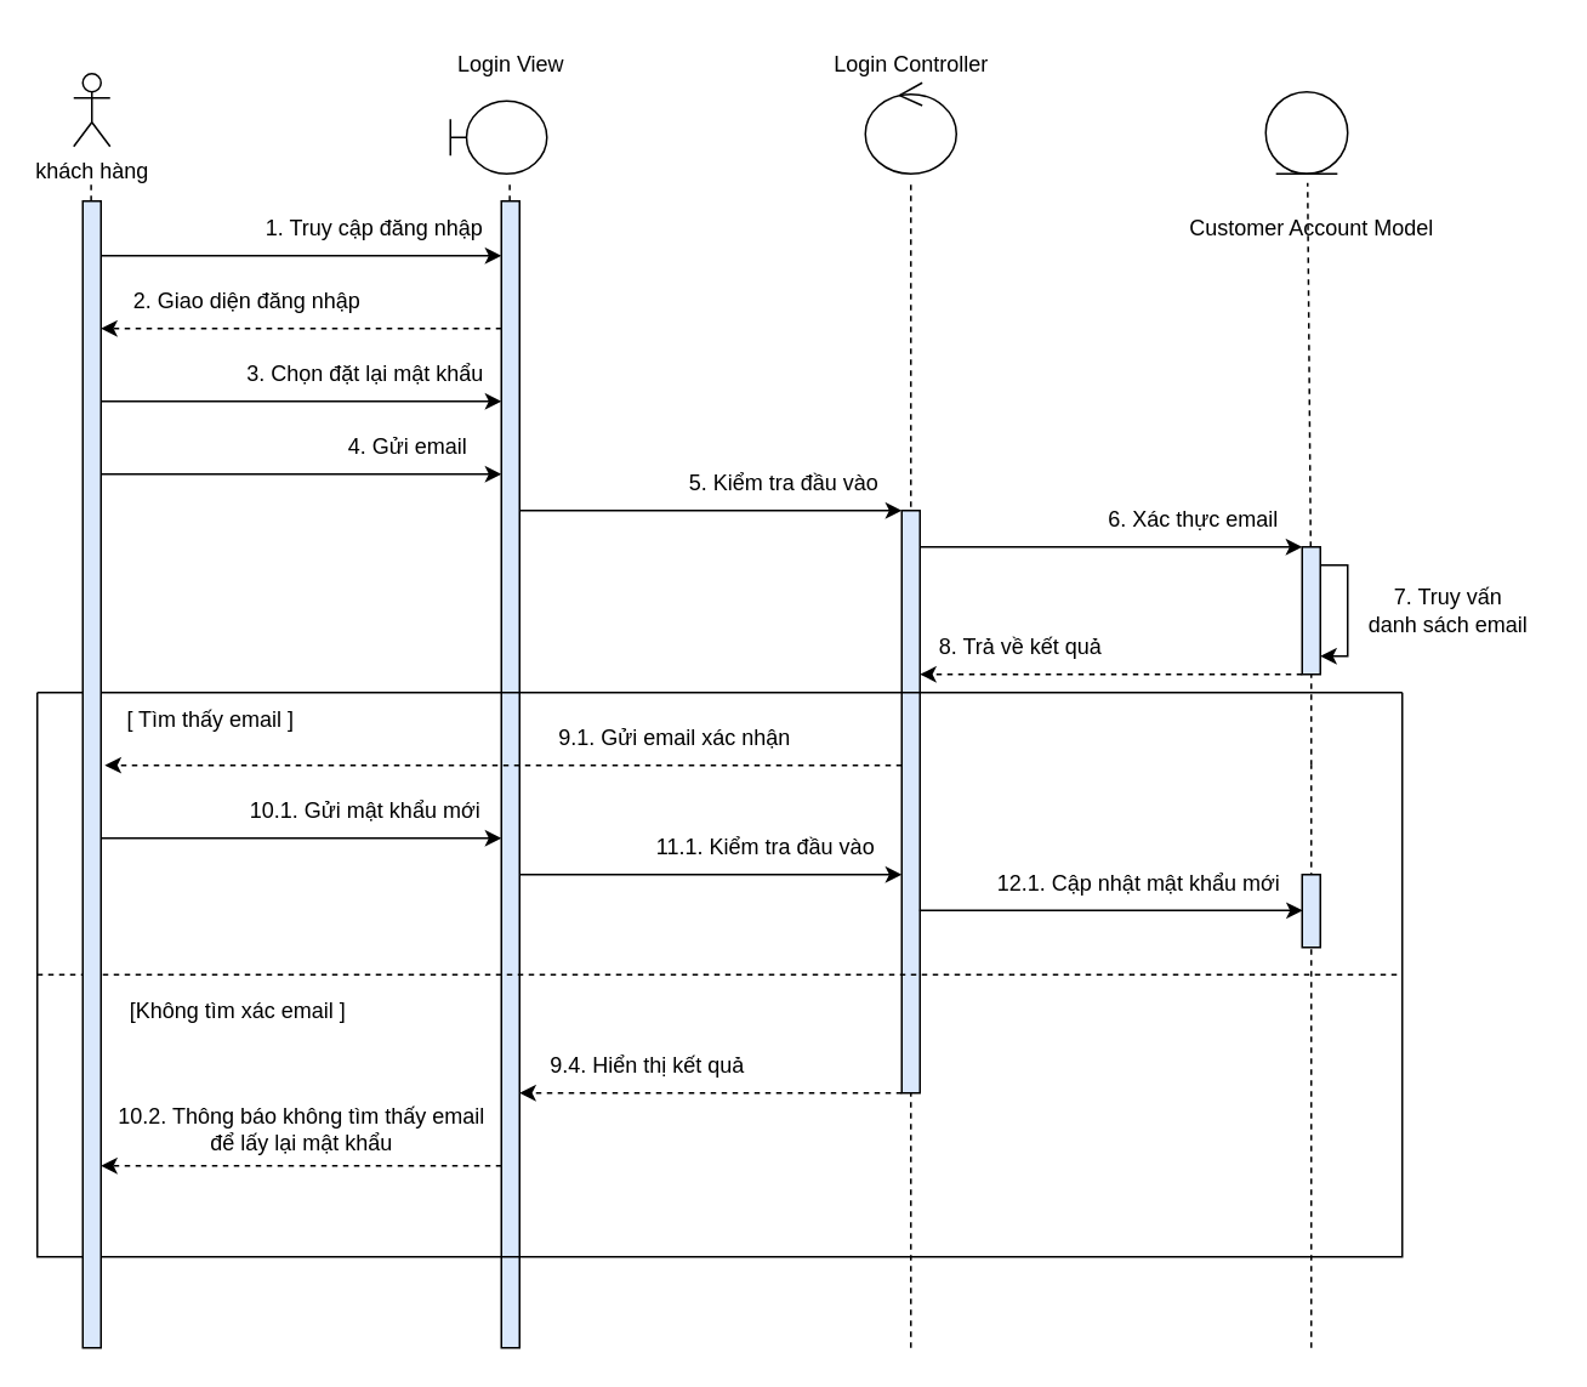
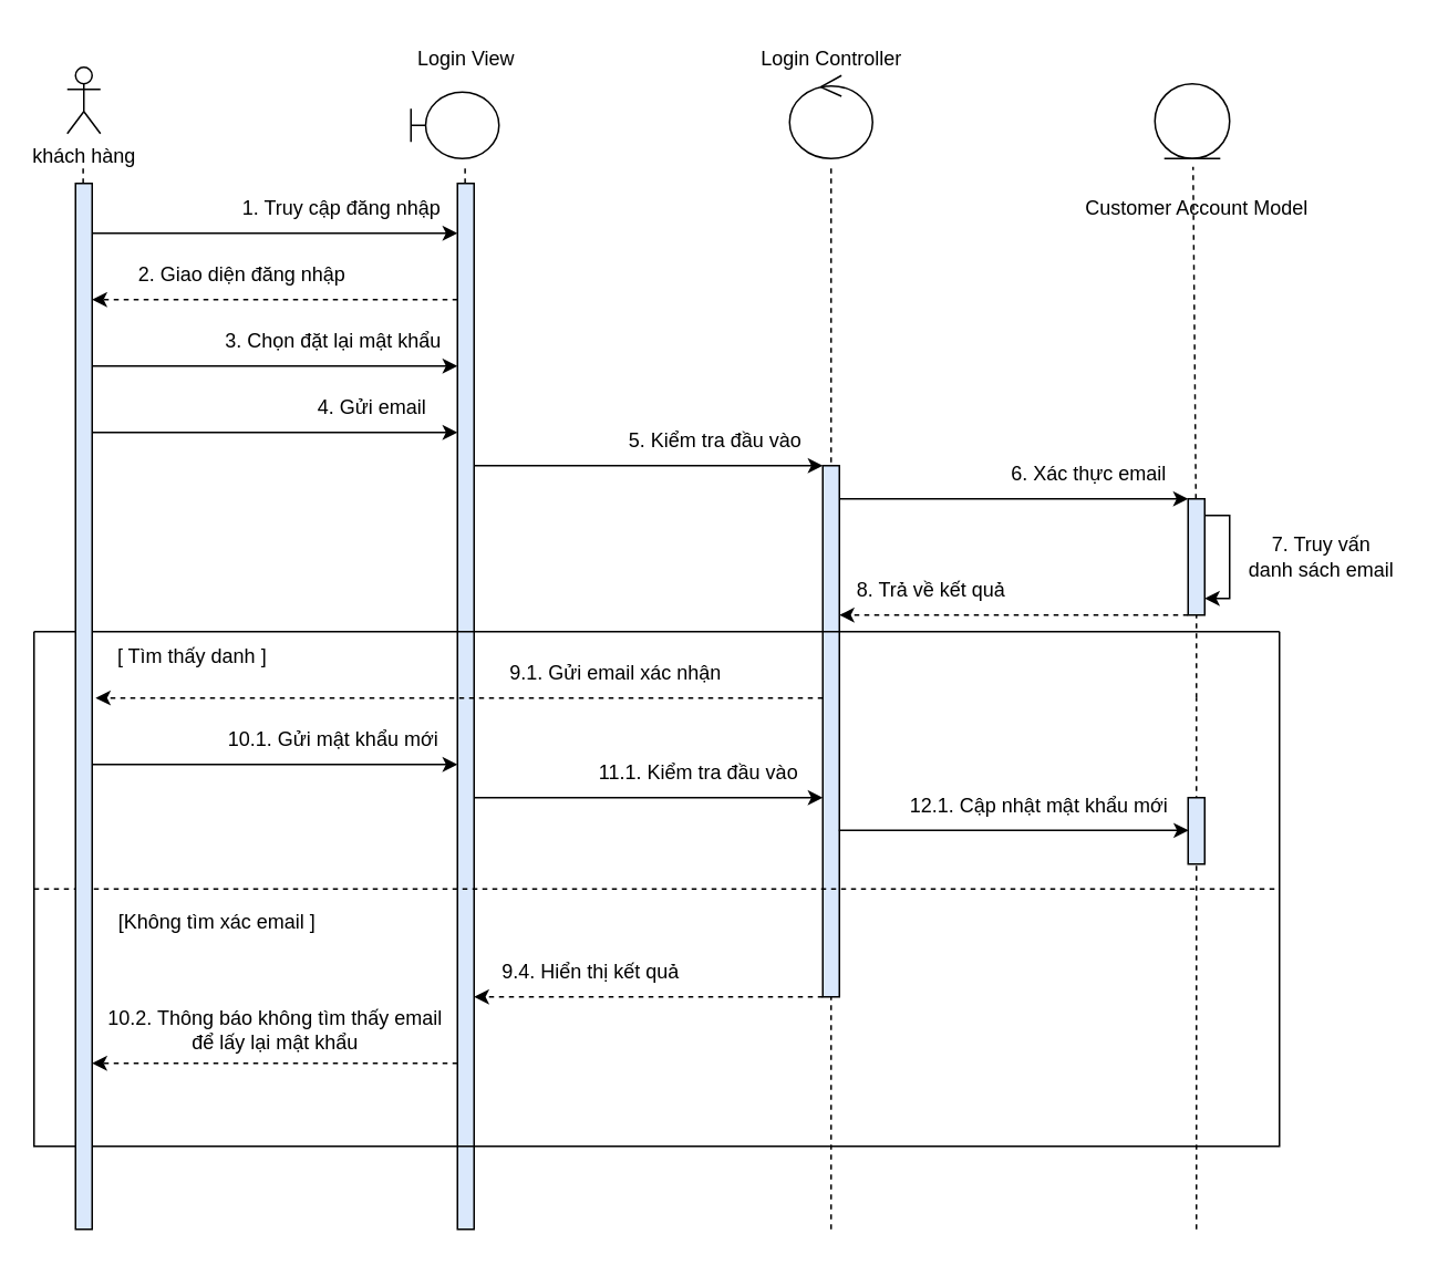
  <mxCell id="0" />
  <mxCell id="1" parent="0" />
  <mxCell id="2" value="khách hàng" style="shape=umlActor;verticalLabelPosition=bottom;verticalAlign=top;html=1;outlineConnect=0;" parent="1" vertex="1"><mxGeometry x="40" y="40" width="20" height="40" as="geometry" /></mxCell>
  <mxCell id="3" value="" style="endArrow=none;dashed=1;html=1;rounded=0;startArrow=none;" parent="1" source="49" edge="1"><mxGeometry width="50" height="50" relative="1" as="geometry"><mxPoint x="49.58" y="490.693" as="sourcePoint" /><mxPoint x="49.58" y="100" as="targetPoint" /></mxGeometry></mxCell>
  <mxCell id="4" value="" style="endArrow=none;dashed=1;html=1;rounded=0;startArrow=none;" parent="1" source="24" edge="1"><mxGeometry width="50" height="50" relative="1" as="geometry"><mxPoint x="279.58" y="490.693" as="sourcePoint" /><mxPoint x="279.58" y="100" as="targetPoint" /></mxGeometry></mxCell>
  <mxCell id="5" value="" style="endArrow=none;dashed=1;html=1;rounded=0;startArrow=none;" parent="1" edge="1"><mxGeometry width="50" height="50" relative="1" as="geometry"><mxPoint x="500" y="740" as="sourcePoint" /><mxPoint x="500" y="100" as="targetPoint" /></mxGeometry></mxCell>
  <mxCell id="6" value="" style="endArrow=none;dashed=1;html=1;rounded=0;startArrow=none;" parent="1" source="12" edge="1"><mxGeometry width="50" height="50" relative="1" as="geometry"><mxPoint x="719.58" y="490.693" as="sourcePoint" /><mxPoint x="718" y="100" as="targetPoint" /></mxGeometry></mxCell>
  <mxCell id="7" value="1. Truy cập đăng nhập" style="text;html=1;align=center;verticalAlign=middle;resizable=0;points=[];autosize=1;strokeColor=none;fillColor=none;" parent="1" vertex="1"><mxGeometry x="135" y="110" width="140" height="30" as="geometry" /></mxCell>
  <mxCell id="8" style="edgeStyle=orthogonalEdgeStyle;rounded=0;orthogonalLoop=1;jettySize=auto;html=1;" edge="1" parent="1" source="10" target="12"><mxGeometry relative="1" as="geometry"><Array as="points"><mxPoint x="610" y="300" /><mxPoint x="610" y="300" /></Array></mxGeometry></mxCell>
  <mxCell id="9" style="edgeStyle=orthogonalEdgeStyle;rounded=0;orthogonalLoop=1;jettySize=auto;html=1;dashed=1;" edge="1" parent="1" source="10" target="24"><mxGeometry relative="1" as="geometry"><Array as="points"><mxPoint x="390" y="600" /><mxPoint x="390" y="600" /></Array></mxGeometry></mxCell>
  <mxCell id="10" value="" style="rounded=0;whiteSpace=wrap;html=1;fillColor=#DAE8FC;" parent="1" vertex="1"><mxGeometry x="495" y="280" width="10" height="320" as="geometry" /></mxCell>
  <mxCell id="11" style="edgeStyle=orthogonalEdgeStyle;rounded=0;orthogonalLoop=1;jettySize=auto;html=1;dashed=1;" edge="1" parent="1" source="12" target="10"><mxGeometry relative="1" as="geometry"><Array as="points"><mxPoint x="550" y="370" /><mxPoint x="550" y="370" /></Array></mxGeometry></mxCell>
  <mxCell id="12" value="" style="rounded=0;whiteSpace=wrap;html=1;fillColor=#DAE8FC;" parent="1" vertex="1"><mxGeometry x="715" y="300" width="10" height="70" as="geometry" /></mxCell>
  <mxCell id="13" value="" style="endArrow=none;dashed=1;html=1;rounded=0;startArrow=none;entryX=0.5;entryY=1;entryDx=0;entryDy=0;" parent="1" target="12" edge="1"><mxGeometry width="50" height="50" relative="1" as="geometry"><mxPoint x="720" y="420" as="sourcePoint" /><mxPoint x="716.88" y="360" as="targetPoint" /></mxGeometry></mxCell>
  <mxCell id="14" value="" style="shape=umlBoundary;whiteSpace=wrap;html=1;" parent="1" vertex="1"><mxGeometry x="247" y="55" width="53" height="40" as="geometry" /></mxCell>
  <mxCell id="15" value="Login View" style="text;html=1;align=center;verticalAlign=middle;resizable=0;points=[];autosize=1;strokeColor=none;fillColor=none;" parent="1" vertex="1"><mxGeometry x="240" y="20" width="80" height="30" as="geometry" /></mxCell>
  <mxCell id="16" value="Login Controller" style="text;html=1;align=center;verticalAlign=middle;resizable=0;points=[];autosize=1;strokeColor=none;fillColor=none;" parent="1" vertex="1"><mxGeometry x="445" y="20" width="110" height="30" as="geometry" /></mxCell>
  <mxCell id="17" value="" style="ellipse;shape=umlControl;whiteSpace=wrap;html=1;" parent="1" vertex="1"><mxGeometry x="475" y="45" width="50" height="50" as="geometry" /></mxCell>
  <mxCell id="18" value="Customer Account Model" style="text;html=1;align=center;verticalAlign=middle;resizable=0;points=[];autosize=1;strokeColor=none;fillColor=none;" parent="1" vertex="1"><mxGeometry x="640" y="110" width="160" height="30" as="geometry" /></mxCell>
  <mxCell id="19" value="" style="ellipse;shape=umlEntity;whiteSpace=wrap;html=1;" parent="1" vertex="1"><mxGeometry x="695" y="50" width="45" height="45" as="geometry" /></mxCell>
  <mxCell id="20" style="edgeStyle=orthogonalEdgeStyle;rounded=0;orthogonalLoop=1;jettySize=auto;html=1;" edge="1" parent="1" source="24" target="10"><mxGeometry relative="1" as="geometry"><Array as="points"><mxPoint x="340" y="280" /><mxPoint x="340" y="280" /></Array></mxGeometry></mxCell>
  <mxCell id="21" style="edgeStyle=orthogonalEdgeStyle;rounded=0;orthogonalLoop=1;jettySize=auto;html=1;dashed=1;" edge="1" parent="1" source="24" target="49"><mxGeometry relative="1" as="geometry"><Array as="points"><mxPoint x="120" y="180" /><mxPoint x="120" y="180" /></Array></mxGeometry></mxCell>
  <mxCell id="22" style="edgeStyle=orthogonalEdgeStyle;rounded=0;orthogonalLoop=1;jettySize=auto;html=1;" edge="1" parent="1" source="24" target="10"><mxGeometry relative="1" as="geometry"><Array as="points"><mxPoint x="440" y="480" /><mxPoint x="440" y="480" /></Array></mxGeometry></mxCell>
  <mxCell id="23" style="edgeStyle=orthogonalEdgeStyle;rounded=0;orthogonalLoop=1;jettySize=auto;html=1;dashed=1;" edge="1" parent="1" source="24" target="49"><mxGeometry relative="1" as="geometry"><Array as="points"><mxPoint x="160" y="640" /><mxPoint x="160" y="640" /></Array></mxGeometry></mxCell>
  <mxCell id="24" value="" style="rounded=0;whiteSpace=wrap;html=1;fillColor=#DAE8FC;" parent="1" vertex="1"><mxGeometry x="275" y="110" width="10" height="630" as="geometry" /></mxCell>
- <mxCell id="25" value="2. Giao diện đăng nhập" style="text;html=1;align=center;verticalAlign=middle;resizable=0;points=[];autosize=1;strokeColor=none;fillColor=none;" parent="1" vertex="1"><mxGeometry x="60" y="150" width="150" height="30" as="geometry" /></mxCell>
+ <mxCell id="25" value="2. Giao diện đăng nhập" style="text;html=1;align=center;verticalAlign=middle;resizable=0;points=[];autosize=1;strokeColor=none;fillColor=none;" parent="1" vertex="1"><mxGeometry x="70" y="150" width="150" height="30" as="geometry" /></mxCell>
  <mxCell id="26" value="3. Chọn đặt lại mật khẩu" style="text;html=1;align=center;verticalAlign=middle;resizable=0;points=[];autosize=1;strokeColor=none;fillColor=none;" parent="1" vertex="1"><mxGeometry x="125" y="190" width="150" height="30" as="geometry" /></mxCell>
  <mxCell id="27" value="4. Gửi email&amp;nbsp;" style="text;html=1;align=center;verticalAlign=middle;resizable=0;points=[];autosize=1;strokeColor=none;fillColor=none;" parent="1" vertex="1"><mxGeometry x="180" y="230" width="90" height="30" as="geometry" /></mxCell>
  <mxCell id="28" value="5. Kiểm tra đầu vào" style="text;html=1;align=center;verticalAlign=middle;resizable=0;points=[];autosize=1;strokeColor=none;fillColor=none;" parent="1" vertex="1"><mxGeometry x="365" y="250" width="130" height="30" as="geometry" /></mxCell>
  <mxCell id="29" value="6. Xác thực email" style="text;html=1;align=center;verticalAlign=middle;resizable=0;points=[];autosize=1;strokeColor=none;fillColor=none;" parent="1" vertex="1"><mxGeometry x="595" y="270" width="120" height="30" as="geometry" /></mxCell>
  <mxCell id="30" value="7. Truy vấn &lt;br&gt;danh sách email" style="text;html=1;align=center;verticalAlign=middle;resizable=0;points=[];autosize=1;strokeColor=none;fillColor=none;" parent="1" vertex="1"><mxGeometry x="740" y="315" width="110" height="40" as="geometry" /></mxCell>
  <mxCell id="31" value="8. Trả về kết quả" style="text;html=1;align=center;verticalAlign=middle;resizable=0;points=[];autosize=1;strokeColor=none;fillColor=none;" parent="1" vertex="1"><mxGeometry x="505" y="340" width="110" height="30" as="geometry" /></mxCell>
  <mxCell id="32" value="" style="endArrow=none;dashed=1;html=1;rounded=0;startArrow=none;" parent="1" edge="1"><mxGeometry width="50" height="50" relative="1" as="geometry"><mxPoint x="720" y="740" as="sourcePoint" /><mxPoint x="720" y="420" as="targetPoint" /></mxGeometry></mxCell>
  <mxCell id="33" value="" style="swimlane;startSize=0;" parent="1" vertex="1"><mxGeometry x="20" y="380" width="750" height="310" as="geometry"><mxRectangle x="170" y="340" width="50" height="40" as="alternateBounds" /></mxGeometry></mxCell>
- <mxCell id="34" value="[ Tìm thấy email ]" style="text;html=1;align=center;verticalAlign=middle;resizable=0;points=[];autosize=1;strokeColor=none;fillColor=none;" parent="33" vertex="1"><mxGeometry x="35" width="120" height="30" as="geometry" /></mxCell>
+ <mxCell id="34" value="[ Tìm thấy danh ]" style="text;html=1;align=center;verticalAlign=middle;resizable=0;points=[];autosize=1;strokeColor=none;fillColor=none;" parent="33" vertex="1"><mxGeometry x="35" width="120" height="30" as="geometry" /></mxCell>
  <mxCell id="35" value="[Không tìm xác email ]" style="text;html=1;align=center;verticalAlign=middle;resizable=0;points=[];autosize=1;strokeColor=none;fillColor=none;" parent="33" vertex="1"><mxGeometry x="35" y="160" width="150" height="30" as="geometry" /></mxCell>
  <mxCell id="36" value="" style="rounded=0;whiteSpace=wrap;html=1;fillColor=#DAE8FC;" parent="33" vertex="1"><mxGeometry x="695" y="100" width="10" height="40" as="geometry" /></mxCell>
  <mxCell id="37" value="9.1. Gửi email xác nhận" style="text;html=1;align=center;verticalAlign=middle;resizable=0;points=[];autosize=1;strokeColor=none;fillColor=none;" parent="33" vertex="1"><mxGeometry x="275" y="10" width="150" height="30" as="geometry" /></mxCell>
  <mxCell id="38" value="10.1. Gửi mật khẩu mới" style="text;html=1;align=center;verticalAlign=middle;resizable=0;points=[];autosize=1;strokeColor=none;fillColor=none;" parent="33" vertex="1"><mxGeometry x="105" y="50" width="150" height="30" as="geometry" /></mxCell>
  <mxCell id="39" value="11.1. Kiểm tra đầu vào" style="text;html=1;align=center;verticalAlign=middle;resizable=0;points=[];autosize=1;strokeColor=none;fillColor=none;" parent="33" vertex="1"><mxGeometry x="330" y="70" width="140" height="30" as="geometry" /></mxCell>
  <mxCell id="40" value="" style="endArrow=classic;html=1;rounded=0;exitX=1;exitY=0.5;exitDx=0;exitDy=0;entryX=0;entryY=0.5;entryDx=0;entryDy=0;" parent="33" edge="1"><mxGeometry width="50" height="50" relative="1" as="geometry"><mxPoint x="484.69" y="119.72" as="sourcePoint" /><mxPoint x="695.31" y="119.72" as="targetPoint" /></mxGeometry></mxCell>
  <mxCell id="41" value="12.1. Cập nhật mật khẩu mới" style="text;html=1;align=center;verticalAlign=middle;resizable=0;points=[];autosize=1;strokeColor=none;fillColor=none;" parent="33" vertex="1"><mxGeometry x="515" y="90" width="180" height="30" as="geometry" /></mxCell>
  <mxCell id="42" value="9.4. Hiển thị kết quả" style="text;html=1;align=center;verticalAlign=middle;resizable=0;points=[];autosize=1;strokeColor=none;fillColor=none;" parent="33" vertex="1"><mxGeometry x="270" y="190" width="130" height="30" as="geometry" /></mxCell>
  <mxCell id="43" value="10.2. Thông báo không tìm thấy email &lt;br&gt;để lấy lại mật khẩu" style="text;html=1;align=center;verticalAlign=middle;resizable=0;points=[];autosize=1;strokeColor=none;fillColor=none;" parent="33" vertex="1"><mxGeometry x="35" y="220" width="220" height="40" as="geometry" /></mxCell>
  <mxCell id="44" value="" style="endArrow=none;dashed=1;html=1;rounded=0;exitX=0;exitY=0.5;exitDx=0;exitDy=0;entryX=1;entryY=0.5;entryDx=0;entryDy=0;" parent="1" source="33" target="33" edge="1"><mxGeometry width="50" height="50" relative="1" as="geometry"><mxPoint x="340" y="480" as="sourcePoint" /><mxPoint x="390" y="430" as="targetPoint" /></mxGeometry></mxCell>
  <mxCell id="45" style="edgeStyle=orthogonalEdgeStyle;rounded=0;orthogonalLoop=1;jettySize=auto;html=1;" edge="1" parent="1" source="49" target="24"><mxGeometry relative="1" as="geometry"><Array as="points"><mxPoint x="160" y="140" /><mxPoint x="160" y="140" /></Array></mxGeometry></mxCell>
  <mxCell id="46" style="edgeStyle=orthogonalEdgeStyle;rounded=0;orthogonalLoop=1;jettySize=auto;html=1;" edge="1" parent="1" source="49" target="24"><mxGeometry relative="1" as="geometry"><Array as="points"><mxPoint x="180" y="220" /><mxPoint x="180" y="220" /></Array></mxGeometry></mxCell>
  <mxCell id="47" style="edgeStyle=orthogonalEdgeStyle;rounded=0;orthogonalLoop=1;jettySize=auto;html=1;" edge="1" parent="1" source="49" target="24"><mxGeometry relative="1" as="geometry"><Array as="points"><mxPoint x="200" y="260" /><mxPoint x="200" y="260" /></Array></mxGeometry></mxCell>
  <mxCell id="48" style="edgeStyle=orthogonalEdgeStyle;rounded=0;orthogonalLoop=1;jettySize=auto;html=1;" edge="1" parent="1" source="49" target="24"><mxGeometry relative="1" as="geometry"><Array as="points"><mxPoint x="220" y="460" /><mxPoint x="220" y="460" /></Array></mxGeometry></mxCell>
  <mxCell id="49" value="" style="rounded=0;whiteSpace=wrap;html=1;fillColor=#DAE8FC;" parent="1" vertex="1"><mxGeometry x="45" y="110" width="10" height="630" as="geometry" /></mxCell>
  <mxCell id="50" value="" style="endArrow=classic;html=1;rounded=0;dashed=1;exitX=0;exitY=0.5;exitDx=0;exitDy=0;entryX=1.207;entryY=0.492;entryDx=0;entryDy=0;entryPerimeter=0;" parent="1" target="49" edge="1"><mxGeometry width="50" height="50" relative="1" as="geometry"><mxPoint x="495" y="420" as="sourcePoint" /><mxPoint x="380" y="429.58" as="targetPoint" /></mxGeometry></mxCell>
  <mxCell id="51" style="edgeStyle=orthogonalEdgeStyle;rounded=0;orthogonalLoop=1;jettySize=auto;html=1;" edge="1" parent="1" source="12" target="12"><mxGeometry relative="1" as="geometry"><Array as="points"><mxPoint x="740" y="310" /></Array></mxGeometry></mxCell>
